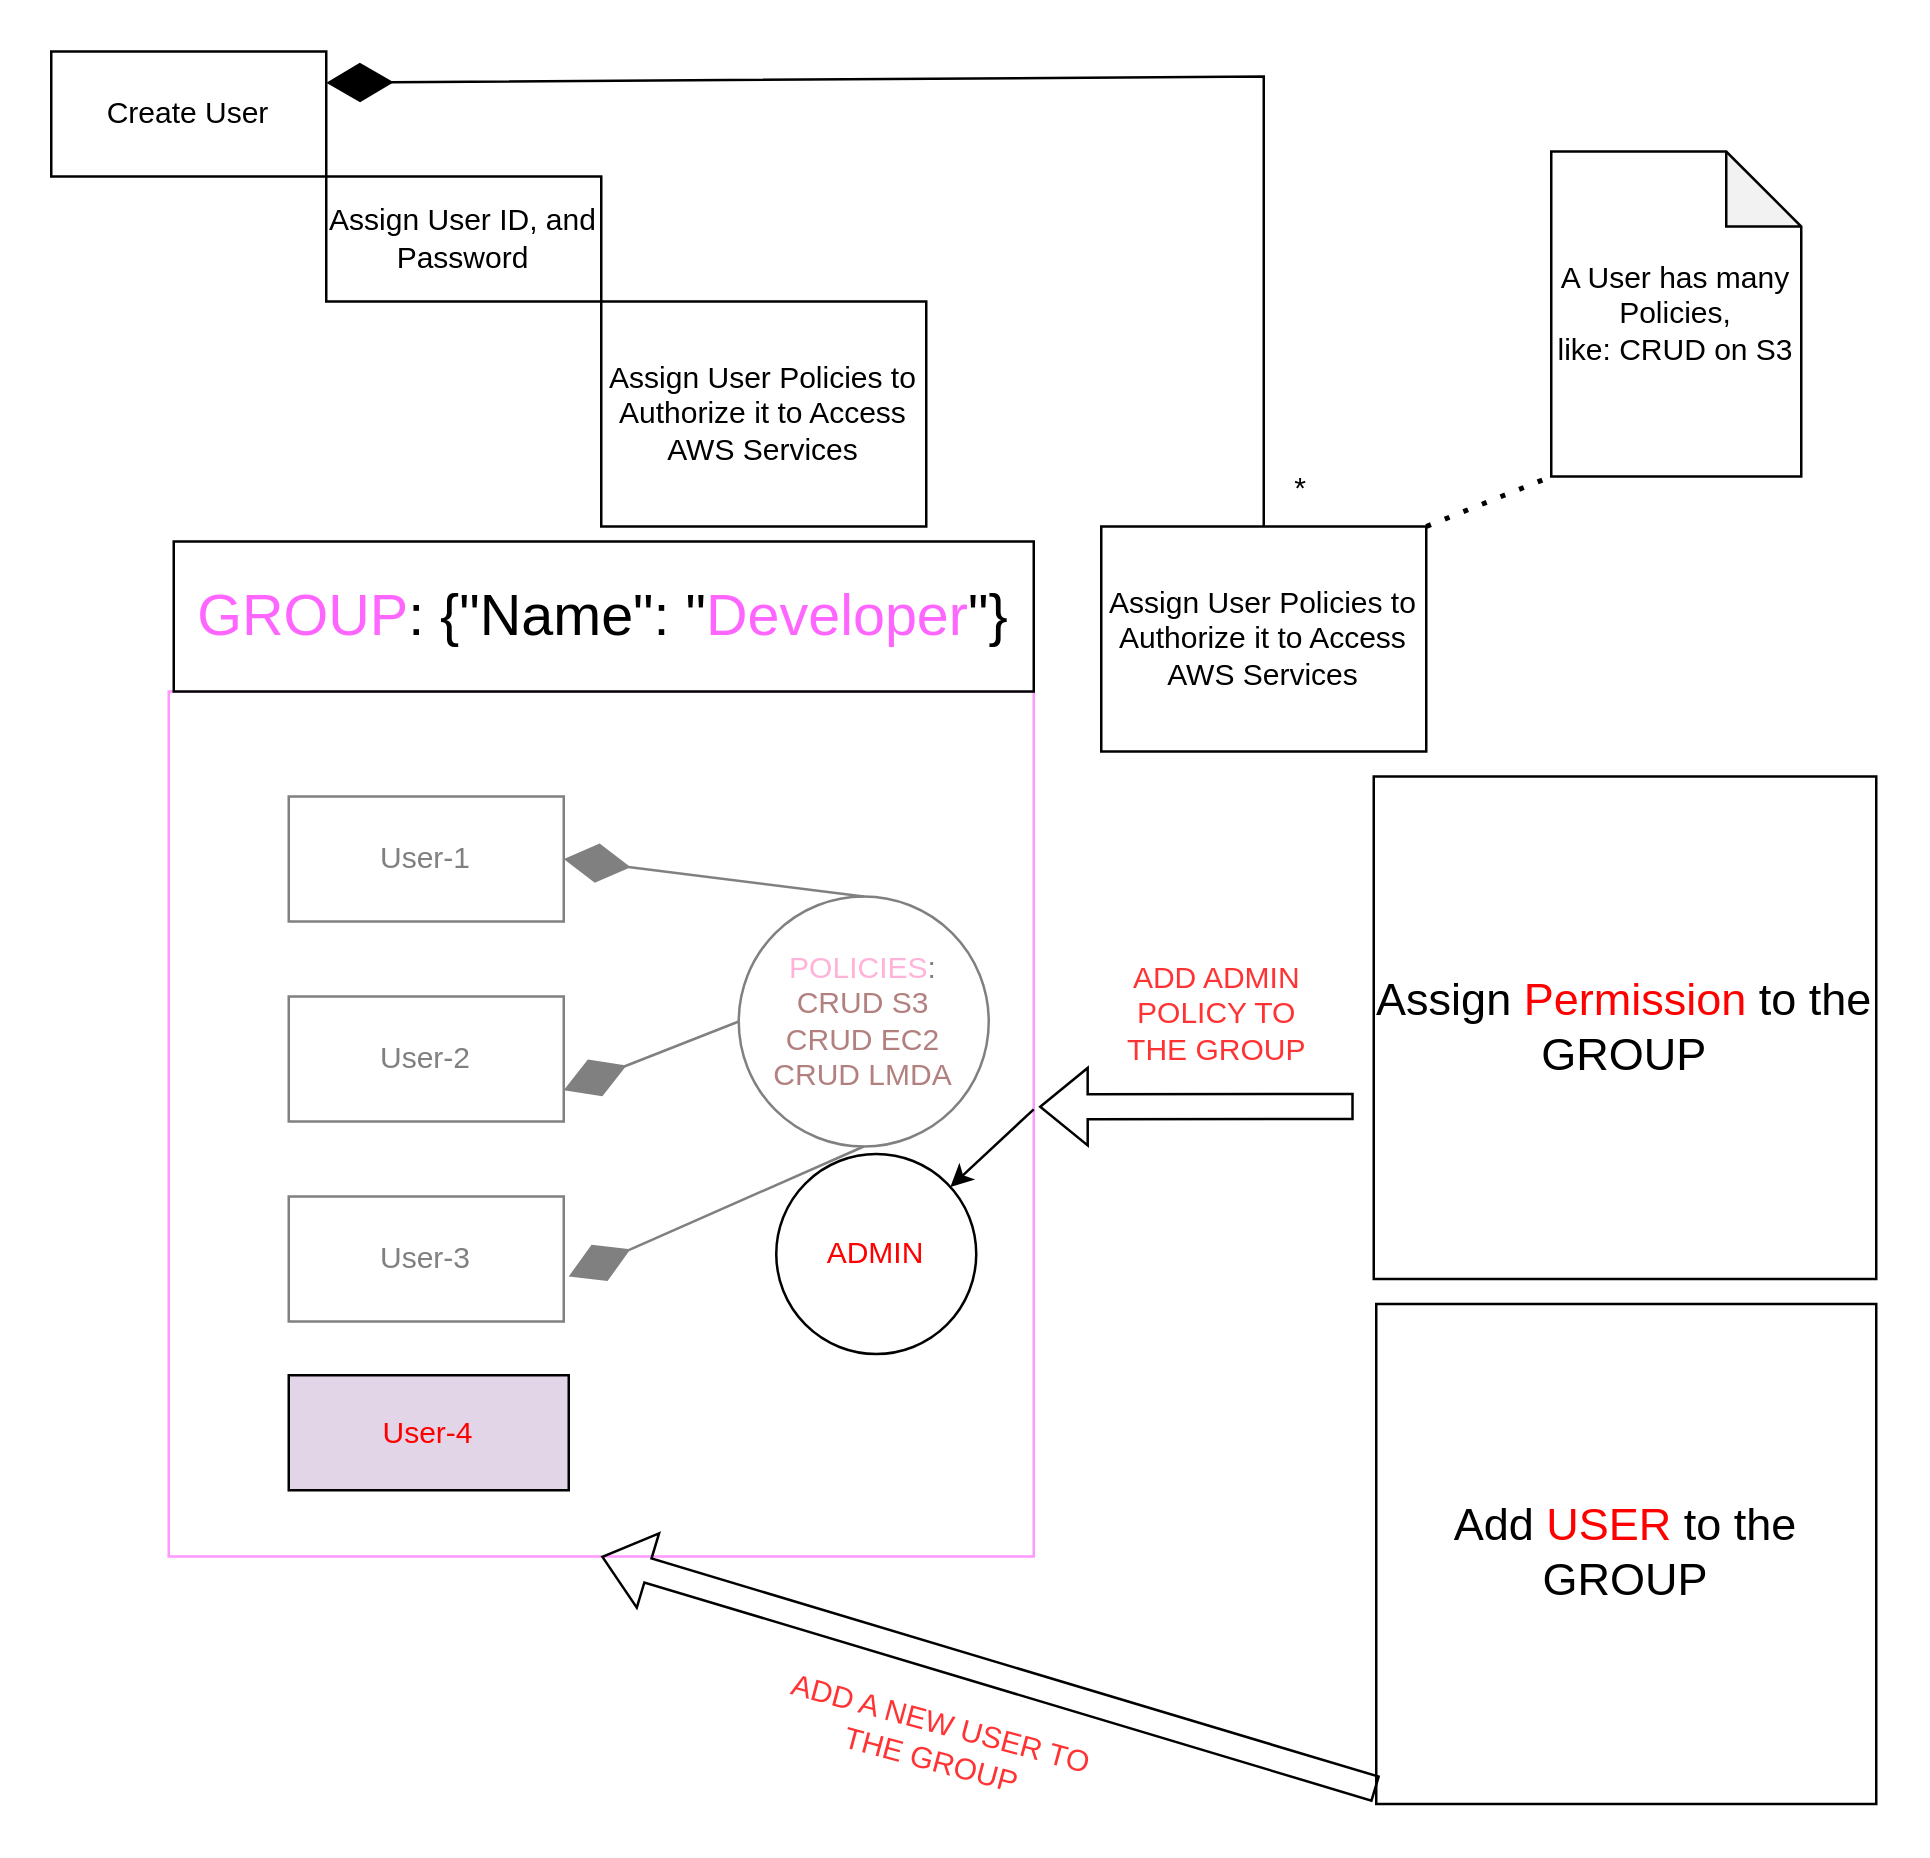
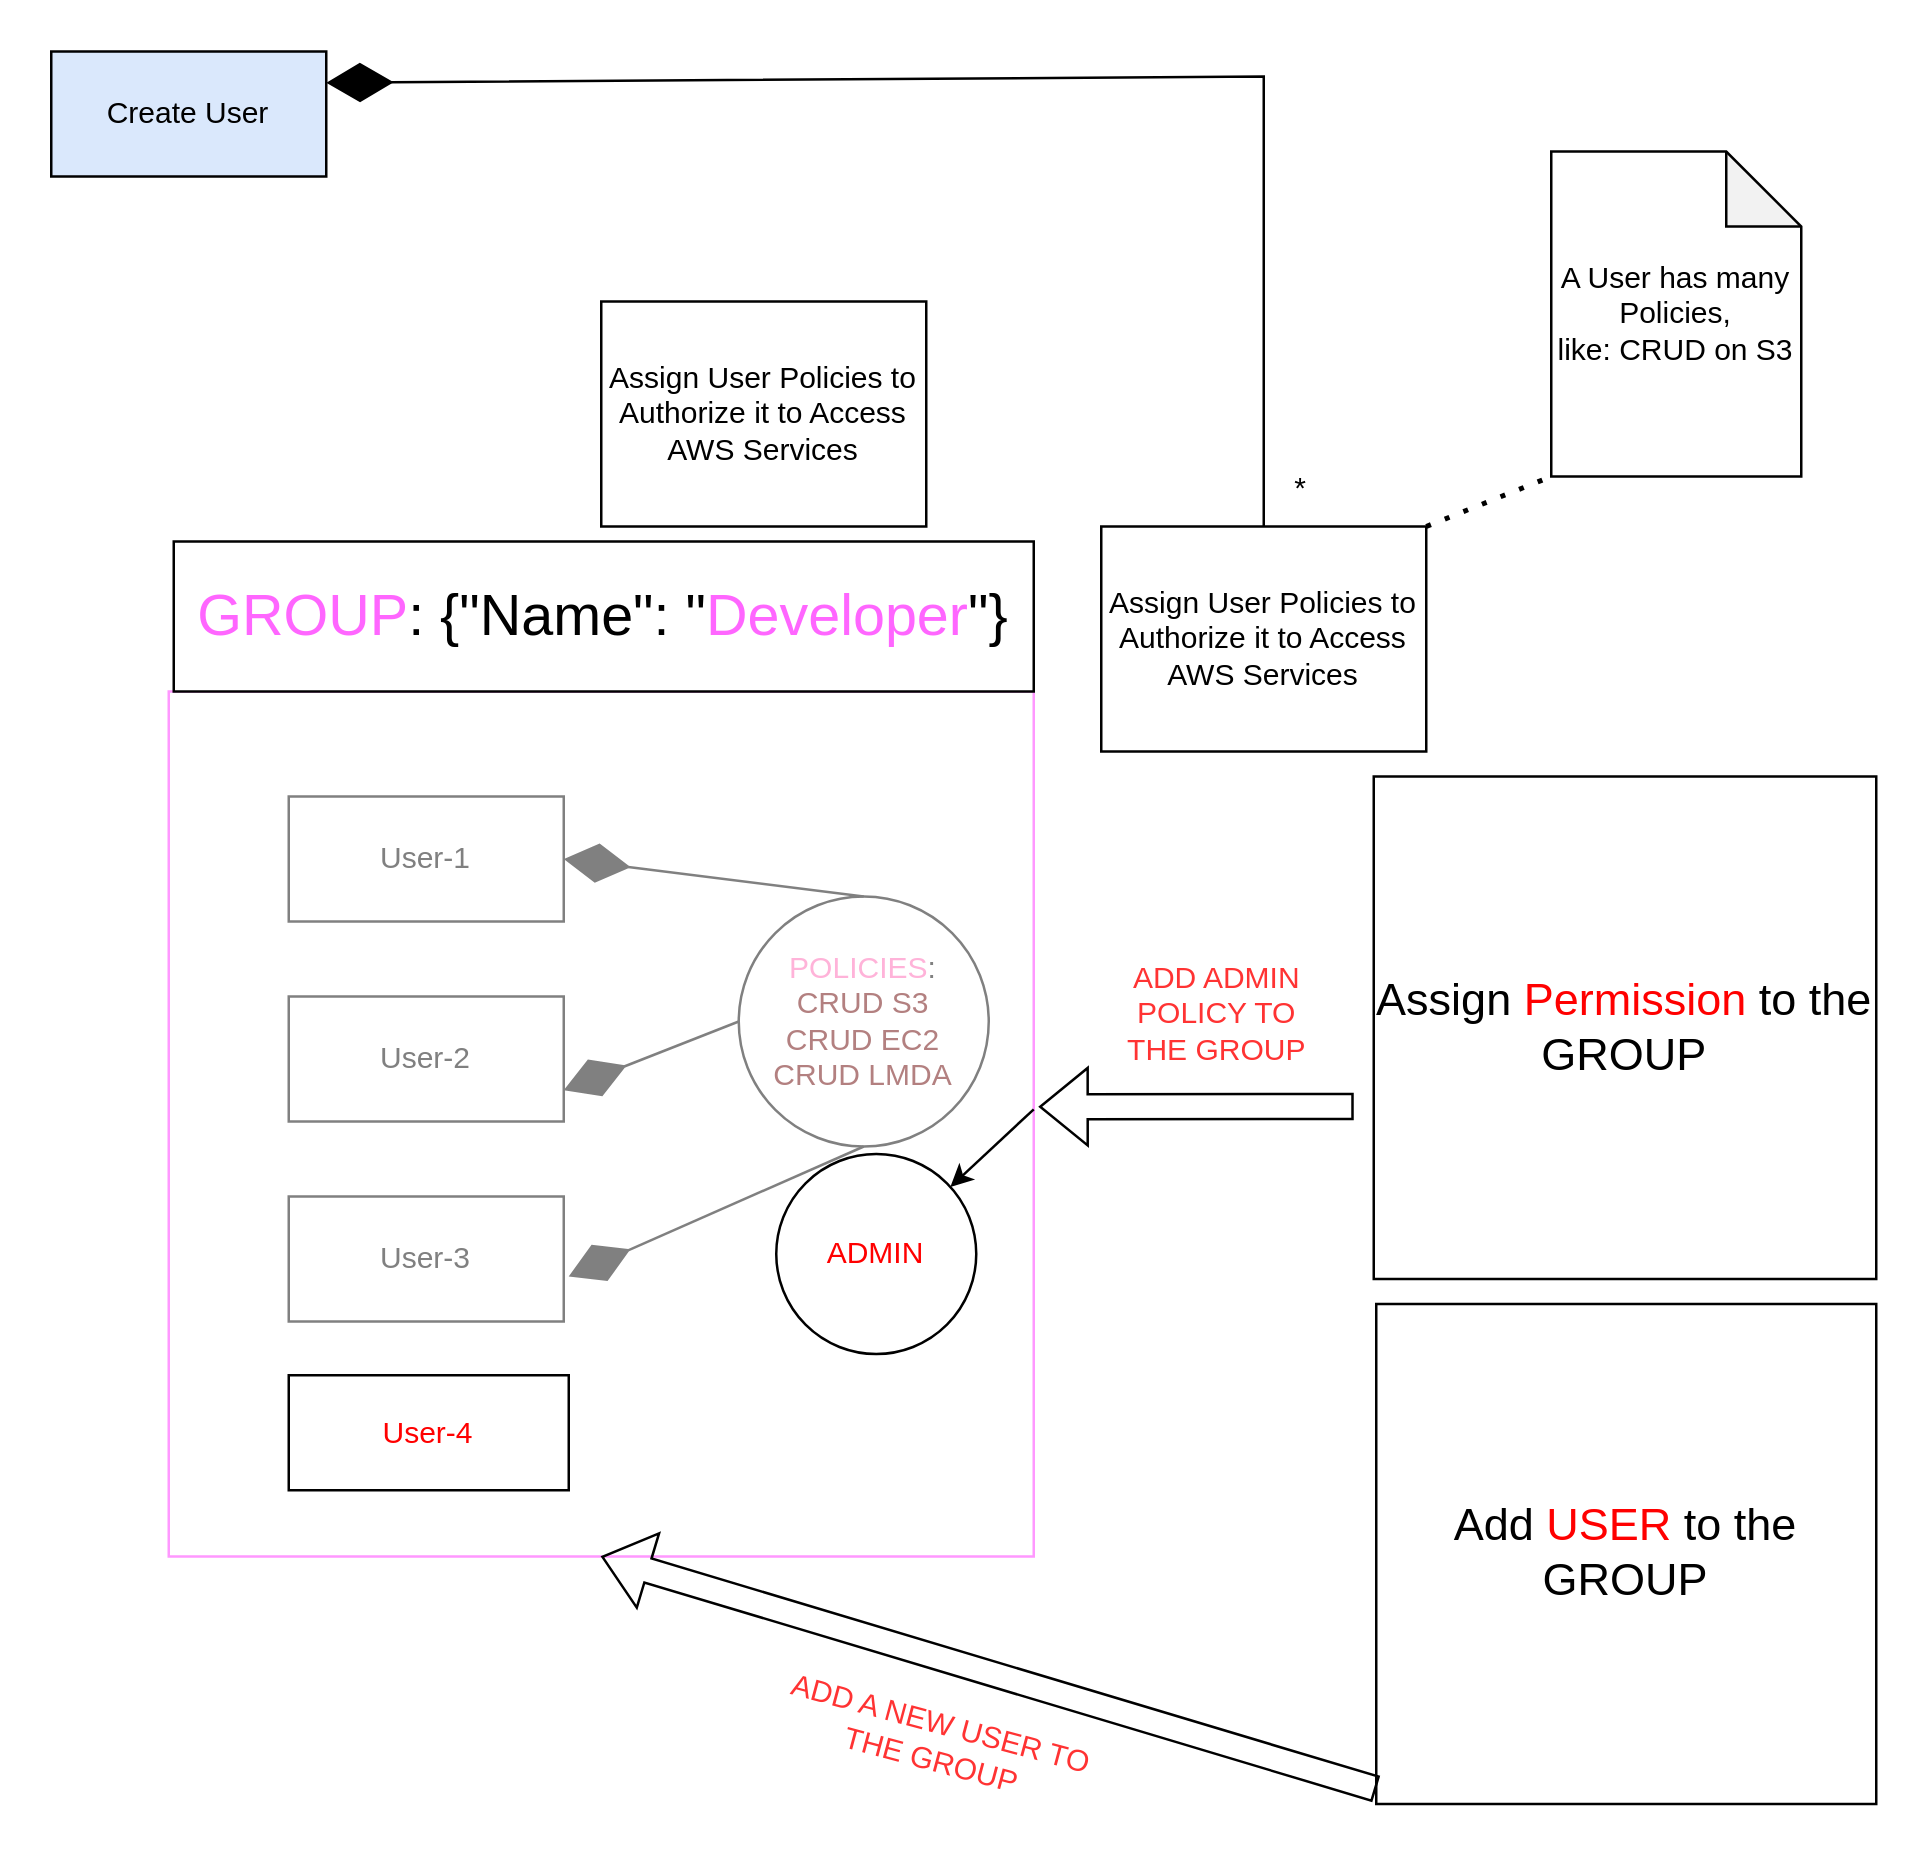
  <mxCell id="0" />
  <mxCell id="1" parent="0" />
- <mxCell id="2" value="Create User" style="html=1;whiteSpace=wrap;" vertex="1" parent="1"><mxGeometry x="20" y="20" width="110" height="50" as="geometry" /></mxCell>
- <mxCell id="3" value="Assign User ID, and Password" style="html=1;whiteSpace=wrap;" vertex="1" parent="1"><mxGeometry x="130" y="70" width="110" height="50" as="geometry" /></mxCell>
+ <mxCell id="2" value="Create User" style="html=1;whiteSpace=wrap;fillColor=#dae8fc;" vertex="1" parent="1"><mxGeometry x="20" y="20" width="110" height="50" as="geometry" /></mxCell>
  <mxCell id="4" value="Assign User Policies to Authorize it to Access AWS Services" style="html=1;whiteSpace=wrap;" vertex="1" parent="1"><mxGeometry x="240" y="120" width="130" height="90" as="geometry" /></mxCell>
  <mxCell id="5" value="Assign User Policies to Authorize it to Access AWS Services" style="html=1;whiteSpace=wrap;" vertex="1" parent="1"><mxGeometry x="440" y="210" width="130" height="90" as="geometry" /></mxCell>
  <mxCell id="6" value="" style="endArrow=diamondThin;endFill=1;endSize=24;html=1;rounded=0;entryX=1;entryY=0.25;entryDx=0;entryDy=0;exitX=0.5;exitY=0;exitDx=0;exitDy=0;" edge="1" parent="1" source="5" target="2"><mxGeometry width="160" relative="1" as="geometry"><mxPoint x="230" y="530" as="sourcePoint" /><mxPoint x="390" y="530" as="targetPoint" /><Array as="points"><mxPoint x="505" y="30" /></Array></mxGeometry></mxCell>
  <mxCell id="7" value="*" style="text;html=1;strokeColor=none;fillColor=none;align=center;verticalAlign=middle;whiteSpace=wrap;rounded=0;" vertex="1" parent="1"><mxGeometry x="490" y="180" width="60" height="30" as="geometry" /></mxCell>
  <mxCell id="8" value="A User has many Policies, &lt;br&gt;like: CRUD on S3" style="shape=note;whiteSpace=wrap;html=1;backgroundOutline=1;darkOpacity=0.05;" vertex="1" parent="1"><mxGeometry x="620" y="60" width="100" height="130" as="geometry" /></mxCell>
  <mxCell id="9" value="" style="endArrow=none;dashed=1;html=1;dashPattern=1 3;strokeWidth=2;rounded=0;exitX=1;exitY=0;exitDx=0;exitDy=0;entryX=0;entryY=1;entryDx=0;entryDy=0;entryPerimeter=0;" edge="1" parent="1" source="5" target="8"><mxGeometry width="50" height="50" relative="1" as="geometry"><mxPoint x="510" y="360" as="sourcePoint" /><mxPoint x="560" y="310" as="targetPoint" /></mxGeometry></mxCell>
  <mxCell id="10" value="User-1" style="html=1;whiteSpace=wrap;" vertex="1" parent="1"><mxGeometry x="115" y="318" width="110" height="50" as="geometry" /></mxCell>
  <mxCell id="11" value="User-2" style="html=1;whiteSpace=wrap;" vertex="1" parent="1"><mxGeometry x="115" y="398" width="110" height="50" as="geometry" /></mxCell>
  <mxCell id="12" value="User-3" style="html=1;whiteSpace=wrap;" vertex="1" parent="1"><mxGeometry x="115" y="478" width="110" height="50" as="geometry" /></mxCell>
  <mxCell id="13" value="&lt;font color=&quot;#ff66b3&quot;&gt;POLICIES&lt;/font&gt;:&lt;br&gt;&lt;font color=&quot;#660000&quot;&gt;CRUD S3&lt;br&gt;CRUD EC2&lt;br&gt;CRUD LMDA&lt;/font&gt;" style="ellipse;whiteSpace=wrap;html=1;aspect=fixed;" vertex="1" parent="1"><mxGeometry x="295" y="358" width="100" height="100" as="geometry" /></mxCell>
  <mxCell id="14" value="" style="endArrow=diamondThin;endFill=1;endSize=24;html=1;rounded=0;entryX=1;entryY=0.5;entryDx=0;entryDy=0;exitX=0.5;exitY=0;exitDx=0;exitDy=0;" edge="1" parent="1" source="13" target="10"><mxGeometry width="160" relative="1" as="geometry"><mxPoint x="205" y="578" as="sourcePoint" /><mxPoint x="365" y="578" as="targetPoint" /></mxGeometry></mxCell>
  <mxCell id="15" value="" style="endArrow=diamondThin;endFill=1;endSize=24;html=1;rounded=0;entryX=1;entryY=0.75;entryDx=0;entryDy=0;exitX=0;exitY=0.5;exitDx=0;exitDy=0;" edge="1" parent="1" source="13" target="11"><mxGeometry width="160" relative="1" as="geometry"><mxPoint x="315" y="353" as="sourcePoint" /><mxPoint x="235" y="353" as="targetPoint" /></mxGeometry></mxCell>
  <mxCell id="16" value="" style="endArrow=diamondThin;endFill=1;endSize=24;html=1;rounded=0;entryX=1.018;entryY=0.64;entryDx=0;entryDy=0;exitX=0.5;exitY=1;exitDx=0;exitDy=0;entryPerimeter=0;" edge="1" parent="1" source="13" target="12"><mxGeometry width="160" relative="1" as="geometry"><mxPoint x="327" y="381" as="sourcePoint" /><mxPoint x="235" y="446" as="targetPoint" /></mxGeometry></mxCell>
  <mxCell id="17" value="" style="whiteSpace=wrap;html=1;aspect=fixed;opacity=50;strokeColor=#FF33FF;" vertex="1" parent="1"><mxGeometry x="67" y="276" width="346" height="346" as="geometry" /></mxCell>
  <mxCell id="18" value="&lt;font style=&quot;font-size: 23px;&quot;&gt;&lt;font style=&quot;font-size: 23px;&quot; color=&quot;#ff66ff&quot;&gt;GROUP&lt;/font&gt;: {&quot;Name&quot;: &quot;&lt;font style=&quot;font-size: 23px;&quot; color=&quot;#ff66ff&quot;&gt;Developer&lt;/font&gt;&quot;}&lt;/font&gt;" style="rounded=0;whiteSpace=wrap;html=1;" vertex="1" parent="1"><mxGeometry x="69" y="216" width="344" height="60" as="geometry" /></mxCell>
  <mxCell id="19" value="&lt;font style=&quot;font-size: 18px;&quot;&gt;Assign &lt;font color=&quot;#ff0000&quot;&gt;Permission&lt;/font&gt; to the GROUP&lt;/font&gt;" style="whiteSpace=wrap;html=1;aspect=fixed;" vertex="1" parent="1"><mxGeometry x="549" y="310" width="201" height="201" as="geometry" /></mxCell>
  <mxCell id="20" value="" style="shape=flexArrow;endArrow=classic;html=1;rounded=0;entryX=1.006;entryY=0.48;entryDx=0;entryDy=0;entryPerimeter=0;" edge="1" parent="1" target="17"><mxGeometry width="50" height="50" relative="1" as="geometry"><mxPoint x="541" y="442" as="sourcePoint" /><mxPoint x="420" y="303" as="targetPoint" /></mxGeometry></mxCell>
  <mxCell id="21" value="&lt;font color=&quot;#ff3333&quot;&gt;ADD ADMIN &lt;br&gt;POLICY TO &lt;br&gt;THE GROUP&lt;/font&gt;" style="text;html=1;align=center;verticalAlign=middle;resizable=0;points=[];autosize=1;strokeColor=none;fillColor=none;" vertex="1" parent="1"><mxGeometry x="441" y="377" width="89" height="55" as="geometry" /></mxCell>
  <mxCell id="22" value="&lt;font color=&quot;#ff0000&quot;&gt;ADMIN&lt;/font&gt;" style="ellipse;whiteSpace=wrap;html=1;aspect=fixed;" vertex="1" parent="1"><mxGeometry x="310" y="461" width="80" height="80" as="geometry" /></mxCell>
  <mxCell id="23" value="" style="endArrow=classic;html=1;rounded=0;exitX=1;exitY=0.483;exitDx=0;exitDy=0;exitPerimeter=0;" edge="1" parent="1" source="17" target="22"><mxGeometry width="50" height="50" relative="1" as="geometry"><mxPoint x="365" y="637" as="sourcePoint" /><mxPoint x="415" y="587" as="targetPoint" /></mxGeometry></mxCell>
  <mxCell id="24" value="&lt;font style=&quot;font-size: 18px;&quot;&gt;Add &lt;font color=&quot;#ff0000&quot;&gt;USER&lt;/font&gt; to the GROUP&lt;/font&gt;" style="whiteSpace=wrap;html=1;aspect=fixed;" vertex="1" parent="1"><mxGeometry x="550" y="521" width="200" height="200" as="geometry" /></mxCell>
- <mxCell id="25" value="&lt;font color=&quot;#ff0000&quot;&gt;User-4&lt;/font&gt;" style="rounded=0;whiteSpace=wrap;html=1;fillColor=#e1d5e7;" vertex="1" parent="1"><mxGeometry x="115" y="549.5" width="112" height="46" as="geometry" /></mxCell>
+ <mxCell id="25" value="&lt;font color=&quot;#ff0000&quot;&gt;User-4&lt;/font&gt;" style="rounded=0;whiteSpace=wrap;html=1;" vertex="1" parent="1"><mxGeometry x="115" y="549.5" width="112" height="46" as="geometry" /></mxCell>
  <mxCell id="26" value="" style="shape=flexArrow;endArrow=classic;html=1;rounded=0;entryX=0.5;entryY=1;entryDx=0;entryDy=0;exitX=0;exitY=0.97;exitDx=0;exitDy=0;exitPerimeter=0;" edge="1" parent="1" source="24" target="17"><mxGeometry width="50" height="50" relative="1" as="geometry"><mxPoint x="550" y="701" as="sourcePoint" /><mxPoint x="412" y="529" as="targetPoint" /></mxGeometry></mxCell>
  <mxCell id="27" value="&lt;font color=&quot;#ff3333&quot;&gt;ADD A NEW USER TO &lt;br&gt;THE GROUP&lt;/font&gt;" style="text;html=1;align=center;verticalAlign=middle;resizable=0;points=[];autosize=1;strokeColor=none;fillColor=none;rotation=15;" vertex="1" parent="1"><mxGeometry x="303" y="675" width="141" height="41" as="geometry" /></mxCell>
